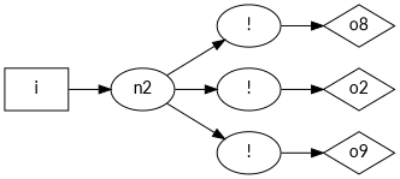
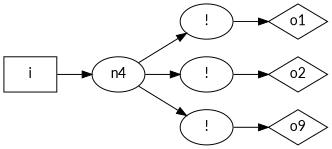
  digraph {
    fontname=Lato
    rankdir=LR
    node [fontname=Lato]
    edge [fontname=Lato]
    n0 [label=i shape=box]
-   n2
+   n2 [label=n4]
    n1 [label="!"]
    n6 [label="!"]
    n7 [label="!"]
-   n3 [label=o8 shape=diamond]
+   n3 [label=o1 shape=diamond]
    n4 [label=o2 shape=diamond]
    n5 [label=o9 shape=diamond]
    n0 -> n2
    n2 -> n1
    n2 -> n6
    n2 -> n7
    n1 -> n3
    n6 -> n4
    n7 -> n5
  }
